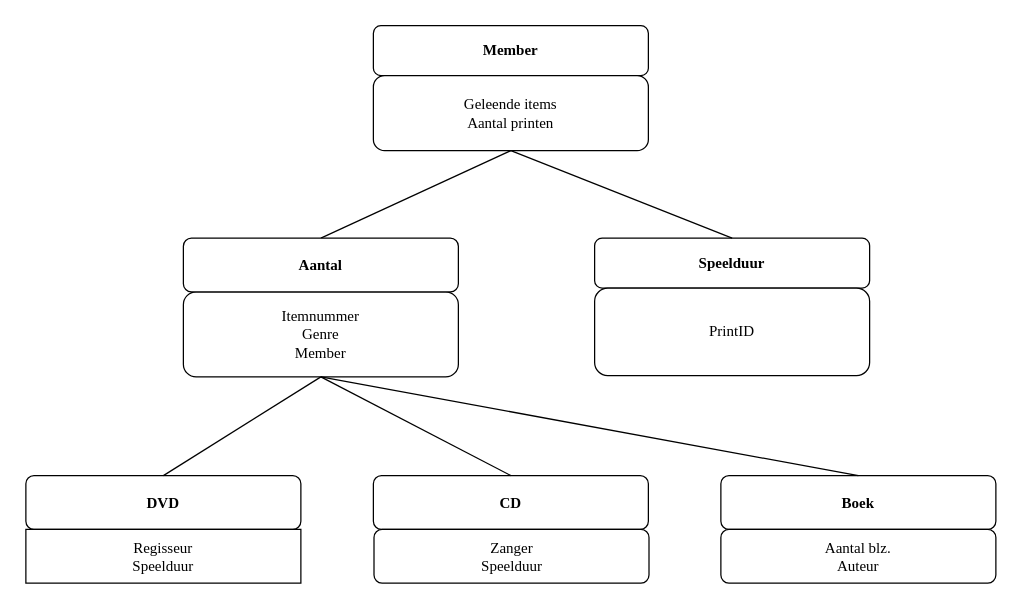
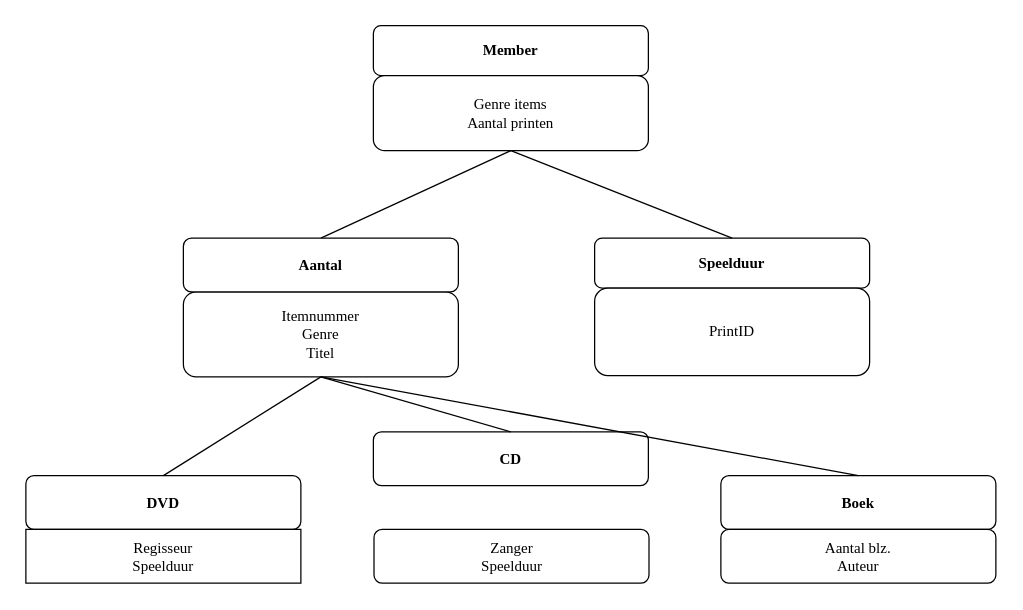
  <mxCell id="0" />
  <mxCell id="1" parent="0" />
- <mxCell id="2" value="&lt;span style=&quot;white-space: normal&quot;&gt;Itemnummer&lt;br&gt;Genre&lt;br&gt;Member&lt;br&gt;&lt;/span&gt;" style="rounded=1;whiteSpace=wrap;html=1;fontFamily=Tahoma;" vertex="1" parent="1"><mxGeometry x="146" y="233" width="220" height="68" as="geometry" /></mxCell>
+ <mxCell id="2" value="&lt;span style=&quot;white-space: normal&quot;&gt;Itemnummer&lt;br&gt;Genre&lt;br&gt;Titel&lt;br&gt;&lt;/span&gt;" style="rounded=1;whiteSpace=wrap;html=1;fontFamily=Tahoma;" vertex="1" parent="1"><mxGeometry x="146" y="233" width="220" height="68" as="geometry" /></mxCell>
  <mxCell id="3" value="&lt;b&gt;Speelduur&lt;/b&gt;" style="rounded=1;whiteSpace=wrap;html=1;fontFamily=Tahoma;" vertex="1" parent="1"><mxGeometry x="475" y="190" width="220" height="40" as="geometry" /></mxCell>
  <mxCell id="4" value="&lt;b&gt;Member&lt;/b&gt;" style="rounded=1;whiteSpace=wrap;html=1;fontFamily=Tahoma;" vertex="1" parent="1"><mxGeometry x="298" y="20" width="220" height="40" as="geometry" /></mxCell>
- <mxCell id="5" value="&lt;b&gt;CD&lt;/b&gt;" style="rounded=1;whiteSpace=wrap;html=1;fontFamily=Tahoma;" vertex="1" parent="1"><mxGeometry x="298" y="380" width="220" height="43" as="geometry" /></mxCell>
+ <mxCell id="5" value="&lt;b&gt;CD&lt;/b&gt;" style="rounded=1;whiteSpace=wrap;html=1;fontFamily=Tahoma;" vertex="1" parent="1"><mxGeometry x="298" y="345" width="220" height="43" as="geometry" /></mxCell>
  <mxCell id="6" value="&lt;b&gt;DVD&lt;/b&gt;" style="rounded=1;whiteSpace=wrap;html=1;fontFamily=Tahoma;" vertex="1" parent="1"><mxGeometry x="20" y="380" width="220" height="43" as="geometry" /></mxCell>
  <mxCell id="7" value="&lt;b&gt;Boek&lt;/b&gt;" style="rounded=1;whiteSpace=wrap;html=1;fontFamily=Tahoma;" vertex="1" parent="1"><mxGeometry x="576" y="380" width="220" height="43" as="geometry" /></mxCell>
  <mxCell id="8" value="" style="endArrow=none;html=1;entryX=0.5;entryY=0;entryDx=0;entryDy=0;exitX=0.5;exitY=1;exitDx=0;exitDy=0;fontFamily=Tahoma;" edge="1" parent="1" source="2" target="6"><mxGeometry width="50" height="50" relative="1" as="geometry"><mxPoint x="97.5" y="442" as="sourcePoint" /><mxPoint x="414.5" y="446" as="targetPoint" /><Array as="points" /></mxGeometry></mxCell>
  <mxCell id="9" value="" style="endArrow=none;html=1;entryX=0.5;entryY=0;entryDx=0;entryDy=0;exitX=0.5;exitY=1;exitDx=0;exitDy=0;fontFamily=Tahoma;" edge="1" parent="1" source="2" target="5"><mxGeometry width="50" height="50" relative="1" as="geometry"><mxPoint x="408.238" y="328.5" as="sourcePoint" /><mxPoint x="318" y="571.5" as="targetPoint" /><Array as="points" /></mxGeometry></mxCell>
  <mxCell id="10" value="" style="endArrow=none;html=1;entryX=0.5;entryY=0;entryDx=0;entryDy=0;exitX=0.5;exitY=1;exitDx=0;exitDy=0;fontFamily=Tahoma;fontStyle=1" edge="1" parent="1" source="2" target="7"><mxGeometry width="50" height="50" relative="1" as="geometry"><mxPoint x="576.238" y="348.5" as="sourcePoint" /><mxPoint x="486" y="591.5" as="targetPoint" /><Array as="points" /></mxGeometry></mxCell>
  <mxCell id="11" value="" style="endArrow=none;html=1;exitX=0.5;exitY=1;exitDx=0;exitDy=0;fontFamily=Tahoma;entryX=0.5;entryY=0;entryDx=0;entryDy=0;" edge="1" parent="1" source="18" target="3"><mxGeometry width="50" height="50" relative="1" as="geometry"><mxPoint x="462" y="200" as="sourcePoint" /><mxPoint x="690" y="216" as="targetPoint" /><Array as="points" /></mxGeometry></mxCell>
  <mxCell id="12" value="" style="endArrow=none;html=1;exitX=0.5;exitY=1;exitDx=0;exitDy=0;fontFamily=Tahoma;entryX=0.5;entryY=0;entryDx=0;entryDy=0;" edge="1" parent="1" source="18" target="16"><mxGeometry width="50" height="50" relative="1" as="geometry"><mxPoint x="387" y="210" as="sourcePoint" /><mxPoint x="185" y="236" as="targetPoint" /><Array as="points" /></mxGeometry></mxCell>
  <mxCell id="13" value="Regisseur&lt;br&gt;Speelduur" style="whiteSpace=wrap;html=1;fontFamily=Tahoma;rounded=0;" vertex="1" parent="1"><mxGeometry x="20" y="423" width="220" height="43" as="geometry" /></mxCell>
  <mxCell id="14" value="Zanger&lt;br&gt;Speelduur" style="rounded=1;whiteSpace=wrap;html=1;fontFamily=Tahoma;" vertex="1" parent="1"><mxGeometry x="298.5" y="423" width="220" height="43" as="geometry" /></mxCell>
  <mxCell id="15" value="Aantal blz.&lt;br&gt;Auteur" style="rounded=1;whiteSpace=wrap;html=1;fontFamily=Tahoma;" vertex="1" parent="1"><mxGeometry x="576" y="423" width="220" height="43" as="geometry" /></mxCell>
  <mxCell id="16" value="&lt;b style=&quot;white-space: normal&quot;&gt;Aantal&lt;/b&gt;" style="rounded=1;whiteSpace=wrap;html=1;fontFamily=Tahoma;" vertex="1" parent="1"><mxGeometry x="146" y="190" width="220" height="43" as="geometry" /></mxCell>
  <mxCell id="17" value="PrintID&lt;br&gt;" style="rounded=1;whiteSpace=wrap;html=1;fontFamily=Tahoma;" vertex="1" parent="1"><mxGeometry x="475" y="230" width="220" height="70" as="geometry" /></mxCell>
- <mxCell id="18" value="Geleende items&lt;br&gt;Aantal printen" style="rounded=1;whiteSpace=wrap;html=1;fontFamily=Tahoma;" vertex="1" parent="1"><mxGeometry x="298" y="60" width="220" height="60" as="geometry" /></mxCell>
+ <mxCell id="18" value="Genre items&lt;br&gt;Aantal printen" style="rounded=1;whiteSpace=wrap;html=1;fontFamily=Tahoma;" vertex="1" parent="1"><mxGeometry x="298" y="60" width="220" height="60" as="geometry" /></mxCell>
